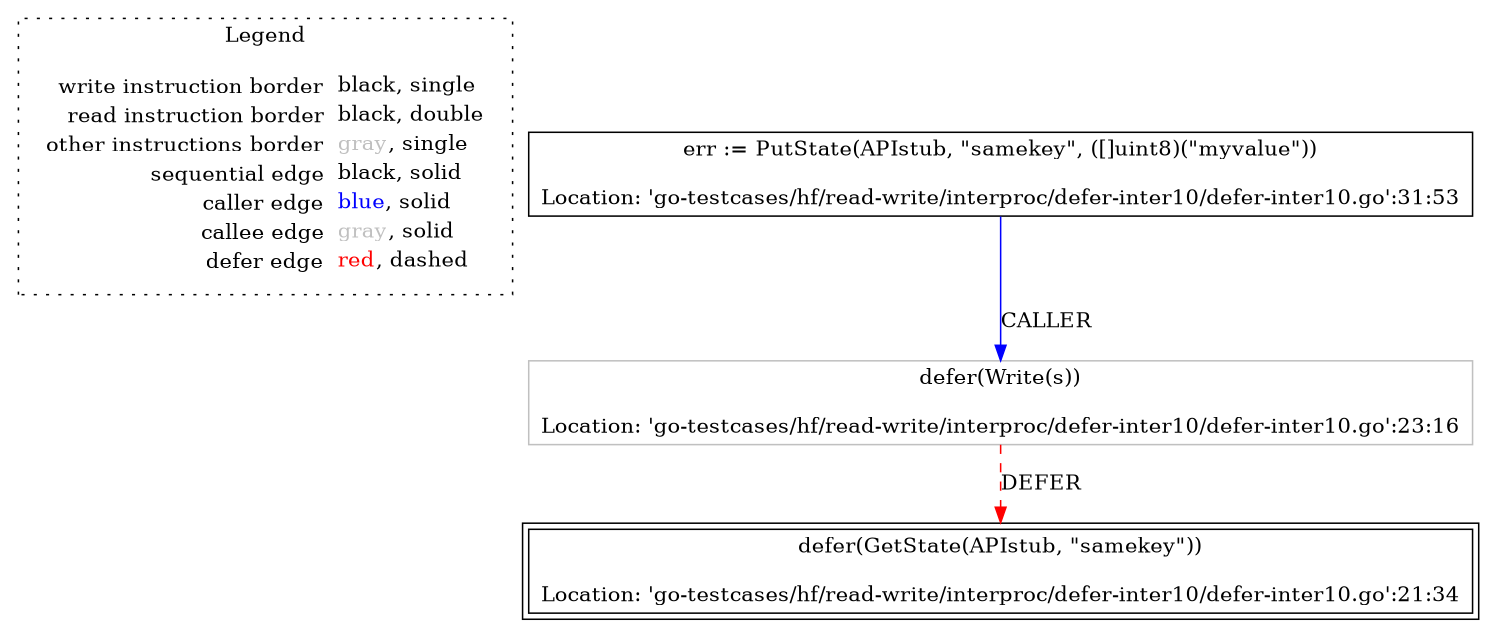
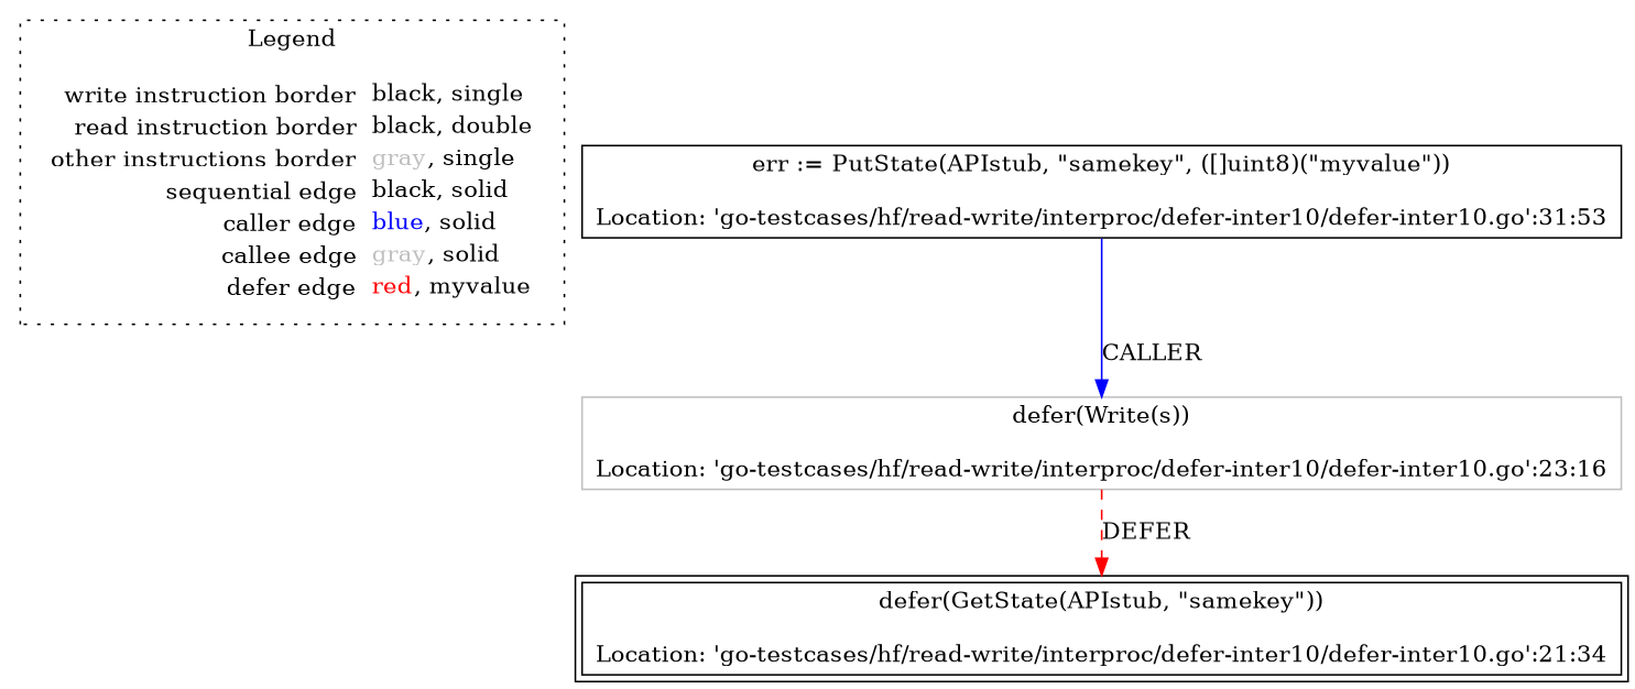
  digraph {
    node [shape=rect color=black]
-   n1 [label=<<table border="0" cellpadding="2" cellspacing="0" cellborder="0"><tr><td align="right">write instruction border&nbsp;</td><td align="left"><font color="black">black</font>, single</td></tr><tr><td align="right">read instruction border&nbsp;</td><td align="left"><font color="black">black</font>, double</td></tr><tr><td align="right">other instructions border&nbsp;</td><td align="left"><font color="gray">gray</font>, single</td></tr><tr><td align="right">sequential edge&nbsp;</td><td align="left"><font color="black">black</font>, solid</td></tr><tr><td align="right">caller edge&nbsp;</td><td align="left"><font color="blue">blue</font>, solid</td></tr><tr><td align="right">callee edge&nbsp;</td><td align="left"><font color="gray">gray</font>, solid</td></tr><tr><td align="right">defer edge&nbsp;</td><td align="left"><font color="red">red</font>, dashed</td></tr></table>> shape=plaintext color=""]
+   n1 [label=<<table border="0" cellpadding="2" cellspacing="0" cellborder="0"><tr><td align="right">write instruction border&nbsp;</td><td align="left"><font color="black">black</font>, single</td></tr><tr><td align="right">read instruction border&nbsp;</td><td align="left"><font color="black">black</font>, double</td></tr><tr><td align="right">other instructions border&nbsp;</td><td align="left"><font color="gray">gray</font>, single</td></tr><tr><td align="right">sequential edge&nbsp;</td><td align="left"><font color="black">black</font>, solid</td></tr><tr><td align="right">caller edge&nbsp;</td><td align="left"><font color="blue">blue</font>, solid</td></tr><tr><td align="right">callee edge&nbsp;</td><td align="left"><font color="gray">gray</font>, solid</td></tr><tr><td align="right">defer edge&nbsp;</td><td align="left"><font color="red">red</font>, myvalue</td></tr></table>> shape=plaintext color=""]
    n2 [color=gray label=<defer(Write(s))<BR/><BR/>Location: 'go-testcases/hf/read-write/interproc/defer-inter10/defer-inter10.go':23:16>]
    n3 [label=<defer(GetState(APIstub, &quot;samekey&quot;))<BR/><BR/>Location: 'go-testcases/hf/read-write/interproc/defer-inter10/defer-inter10.go':21:34> peripheries=2]
    n4 [label=<err := PutState(APIstub, &quot;samekey&quot;, ([]uint8)(&quot;myvalue&quot;))<BR/><BR/>Location: 'go-testcases/hf/read-write/interproc/defer-inter10/defer-inter10.go':31:53>]
    subgraph cluster_1 {
      label=Legend
      style=dotted
      n1
    }
    n2 -> n3 [color=red label=DEFER style=dashed]
    n4 -> n2 [color=blue label=CALLER]
  }
